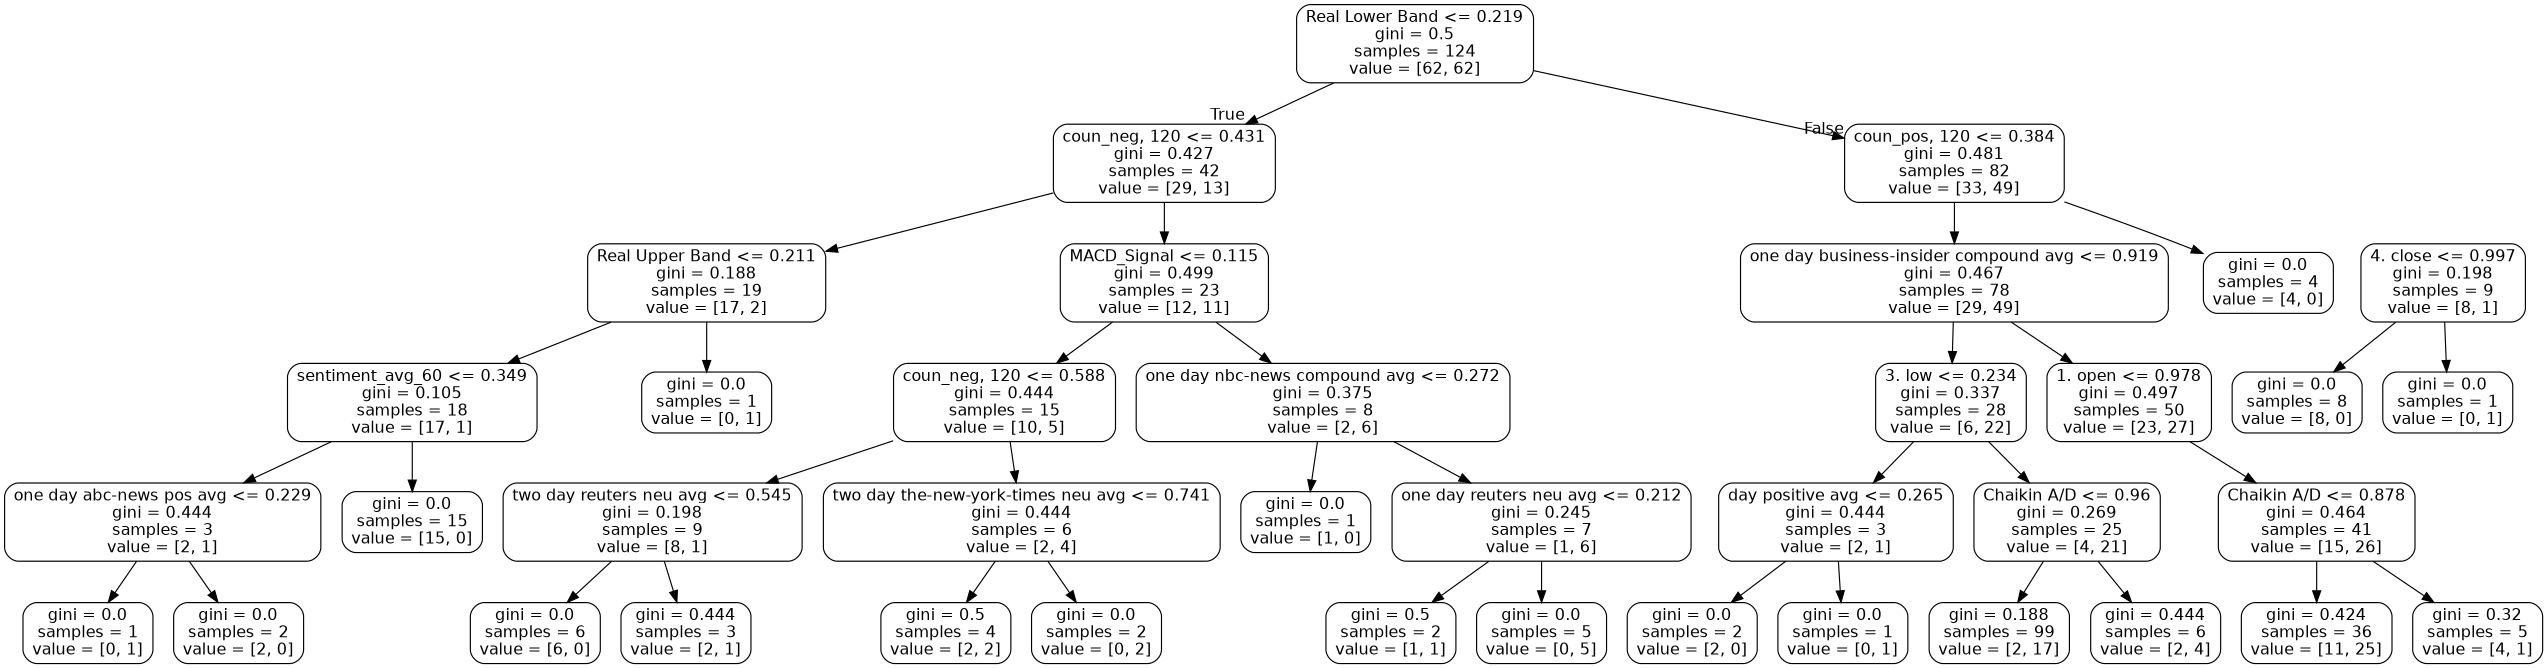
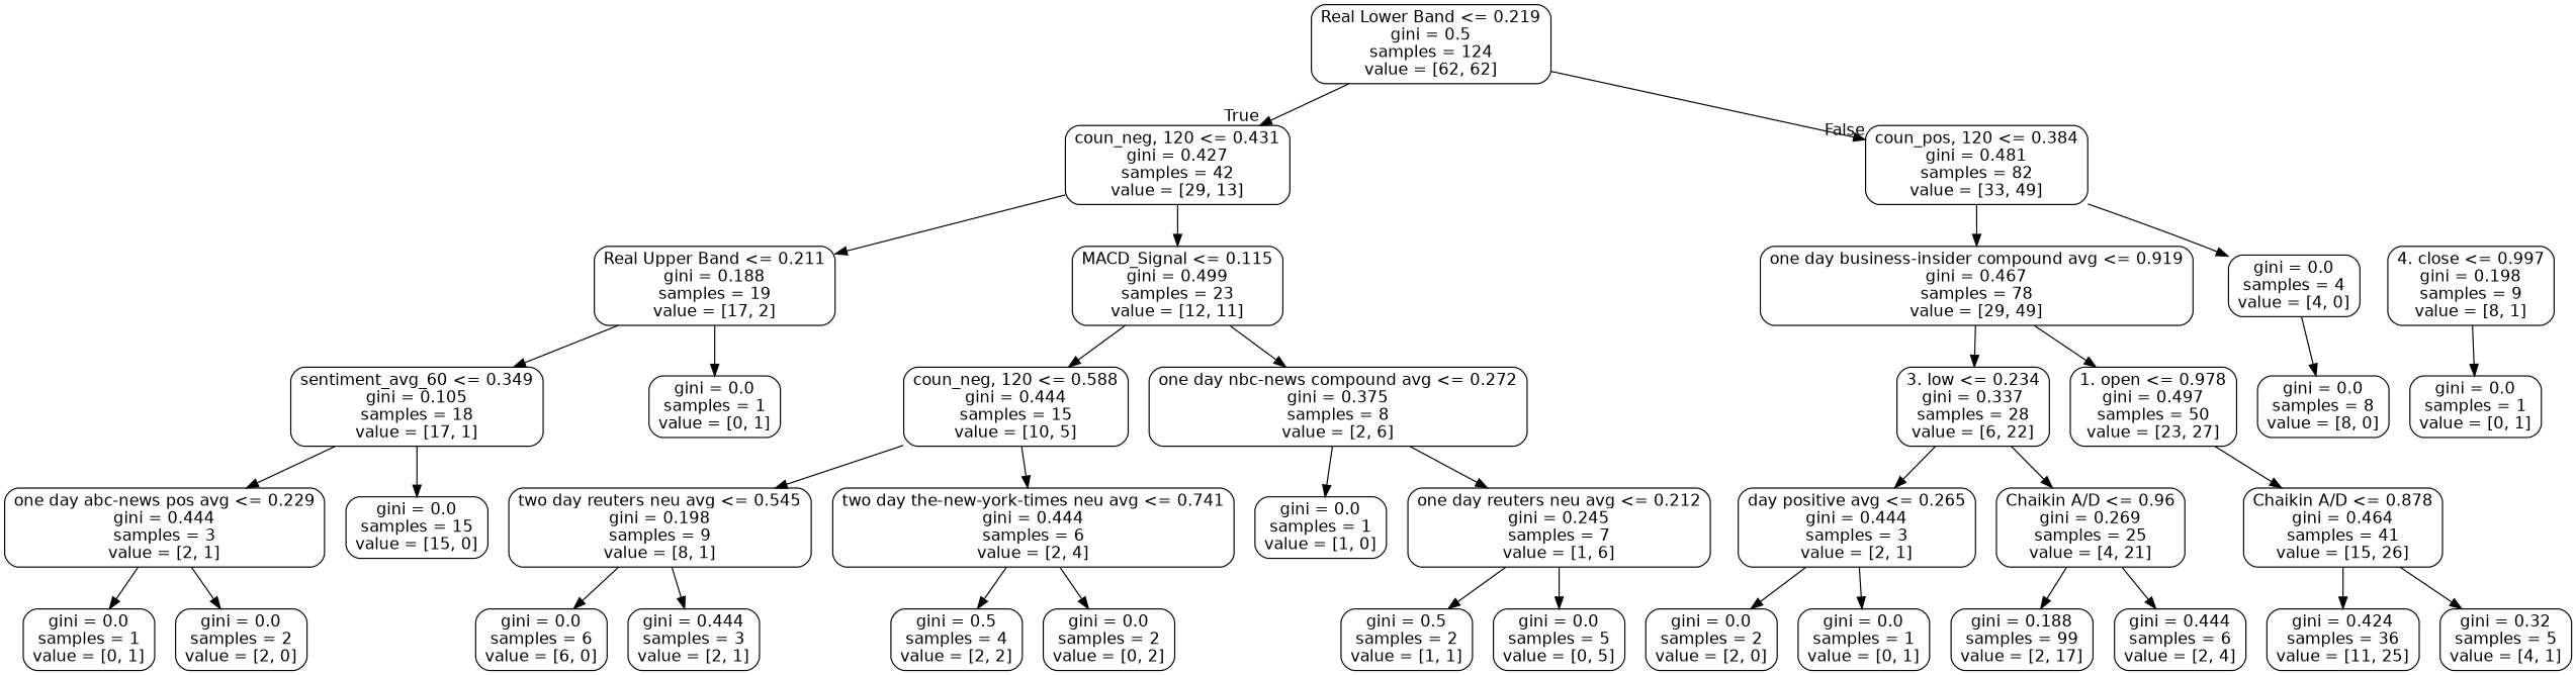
  digraph {
    node [color=black fontname=helvetica shape=box style=rounded]
    edge [fontname=helvetica]
    n1 [label="Real Lower Band <= 0.219\ngini = 0.5\nsamples = 124\nvalue = [62, 62]"]
    n2 [label="coun_neg, 120 <= 0.431\ngini = 0.427\nsamples = 42\nvalue = [29, 13]"]
    n3 [label="coun_pos, 120 <= 0.384\ngini = 0.481\nsamples = 82\nvalue = [33, 49]"]
    n4 [label="Real Upper Band <= 0.211\ngini = 0.188\nsamples = 19\nvalue = [17, 2]"]
    n5 [label="MACD_Signal <= 0.115\ngini = 0.499\nsamples = 23\nvalue = [12, 11]"]
    n6 [label="one day business-insider compound avg <= 0.919\ngini = 0.467\nsamples = 78\nvalue = [29, 49]"]
    n7 [label="gini = 0.0\nsamples = 4\nvalue = [4, 0]"]
    n8 [label="sentiment_avg_60 <= 0.349\ngini = 0.105\nsamples = 18\nvalue = [17, 1]"]
    n9 [label="gini = 0.0\nsamples = 1\nvalue = [0, 1]"]
    n10 [label="coun_neg, 120 <= 0.588\ngini = 0.444\nsamples = 15\nvalue = [10, 5]"]
    n11 [label="one day nbc-news compound avg <= 0.272\ngini = 0.375\nsamples = 8\nvalue = [2, 6]"]
    n12 [label="one day abc-news pos avg <= 0.229\ngini = 0.444\nsamples = 3\nvalue = [2, 1]"]
    n13 [label="gini = 0.0\nsamples = 15\nvalue = [15, 0]"]
    n14 [label="gini = 0.0\nsamples = 1\nvalue = [0, 1]"]
    n15 [label="gini = 0.0\nsamples = 2\nvalue = [2, 0]"]
    n16 [label="two day reuters neu avg <= 0.545\ngini = 0.198\nsamples = 9\nvalue = [8, 1]"]
    n17 [label="two day the-new-york-times neu avg <= 0.741\ngini = 0.444\nsamples = 6\nvalue = [2, 4]"]
    n18 [label="gini = 0.0\nsamples = 1\nvalue = [1, 0]"]
    n19 [label="one day reuters neu avg <= 0.212\ngini = 0.245\nsamples = 7\nvalue = [1, 6]"]
    n20 [label="gini = 0.0\nsamples = 6\nvalue = [6, 0]"]
    n21 [label="gini = 0.444\nsamples = 3\nvalue = [2, 1]"]
    n22 [label="gini = 0.5\nsamples = 4\nvalue = [2, 2]"]
    n23 [label="gini = 0.0\nsamples = 2\nvalue = [0, 2]"]
    n24 [label="gini = 0.5\nsamples = 2\nvalue = [1, 1]"]
    n25 [label="gini = 0.0\nsamples = 5\nvalue = [0, 5]"]
    n26 [label="3. low <= 0.234\ngini = 0.337\nsamples = 28\nvalue = [6, 22]"]
    n27 [label="1. open <= 0.978\ngini = 0.497\nsamples = 50\nvalue = [23, 27]"]
    n28 [label="day positive avg <= 0.265\ngini = 0.444\nsamples = 3\nvalue = [2, 1]"]
    n29 [label="Chaikin A/D <= 0.96\ngini = 0.269\nsamples = 25\nvalue = [4, 21]"]
    n30 [label="Chaikin A/D <= 0.878\ngini = 0.464\nsamples = 41\nvalue = [15, 26]"]
    n31 [label="gini = 0.0\nsamples = 2\nvalue = [2, 0]"]
    n32 [label="gini = 0.0\nsamples = 1\nvalue = [0, 1]"]
    n33 [label="gini = 0.188\nsamples = 99\nvalue = [2, 17]"]
    n34 [label="gini = 0.444\nsamples = 6\nvalue = [2, 4]"]
    n35 [label="gini = 0.424\nsamples = 36\nvalue = [11, 25]"]
    n36 [label="gini = 0.32\nsamples = 5\nvalue = [4, 1]"]
    n37 [label="4. close <= 0.997\ngini = 0.198\nsamples = 9\nvalue = [8, 1]"]
    n38 [label="gini = 0.0\nsamples = 8\nvalue = [8, 0]"]
    n39 [label="gini = 0.0\nsamples = 1\nvalue = [0, 1]"]
    n1 -> n2 [headlabel=True labelangle=45 labeldistance=2.5]
    n1 -> n3 [headlabel=False labelangle=-45 labeldistance=2.5]
    n2 -> n4
    n2 -> n5
    n3 -> n6
    n3 -> n7
    n4 -> n8
    n4 -> n9
    n5 -> n10
    n5 -> n11
    n6 -> n26
    n6 -> n27
    n8 -> n12
    n8 -> n13
    n10 -> n16
    n10 -> n17
    n11 -> n18
    n11 -> n19
    n12 -> n14
    n12 -> n15
    n16 -> n20
    n16 -> n21
    n17 -> n22
    n17 -> n23
    n19 -> n24
    n19 -> n25
    n26 -> n28
    n26 -> n29
    n27 -> n30
    n28 -> n31
    n28 -> n32
    n29 -> n33
    n29 -> n34
    n30 -> n35
    n30 -> n36
-   n37 -> n38
+   n7 -> n38
    n37 -> n39
  }
